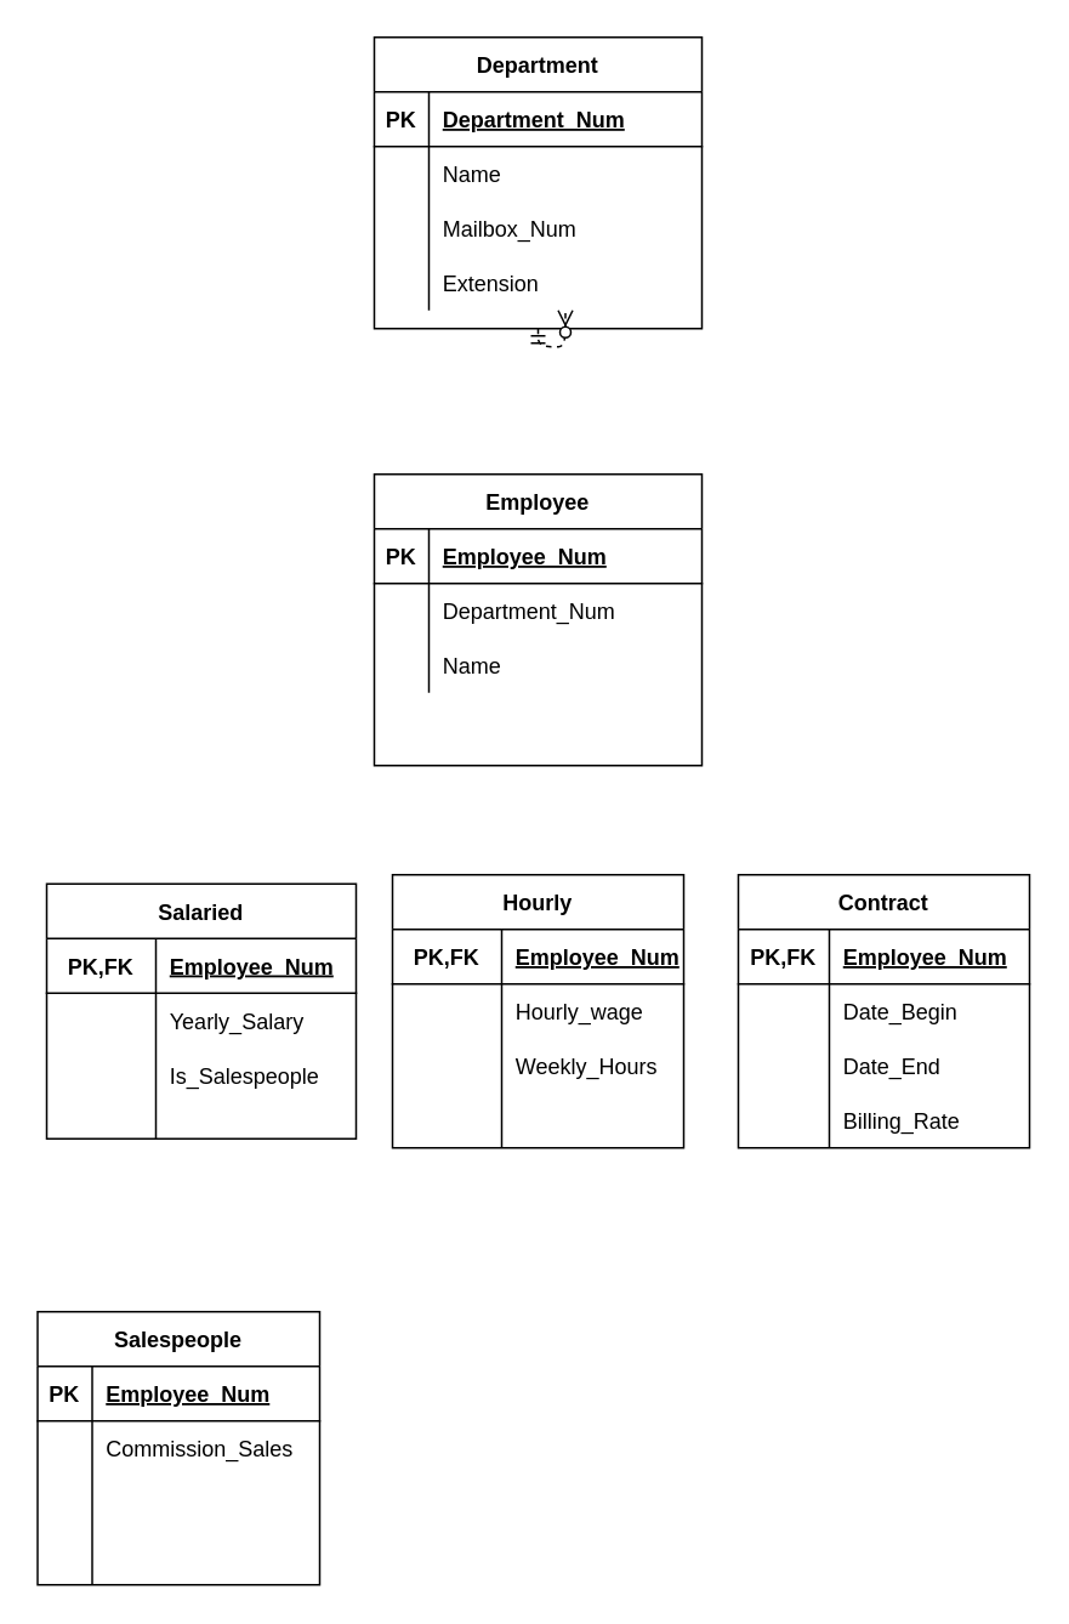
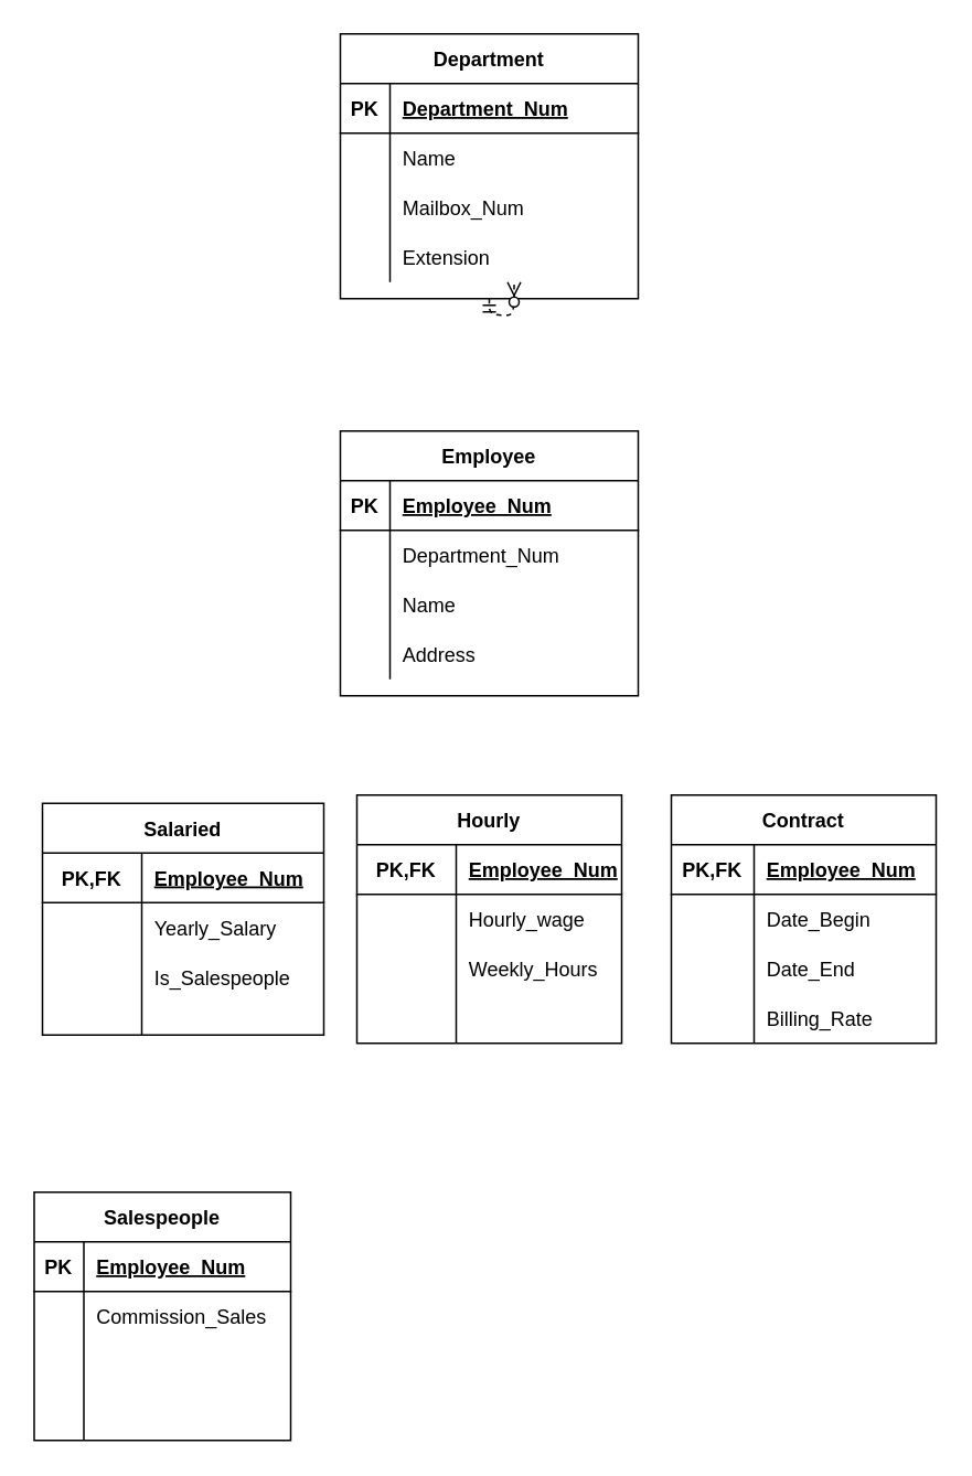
  <mxCell id="0" />
  <mxCell id="1" parent="0" />
  <mxCell id="2" value="Department" style="shape=table;startSize=30;container=1;collapsible=1;childLayout=tableLayout;fixedRows=1;rowLines=0;fontStyle=1;align=center;resizeLast=1;" vertex="1" parent="1"><mxGeometry x="205" y="20" width="180" height="160" as="geometry" /></mxCell>
  <mxCell id="3" value="" style="shape=partialRectangle;collapsible=0;dropTarget=0;pointerEvents=0;fillColor=none;top=0;left=0;bottom=1;right=0;points=[[0,0.5],[1,0.5]];portConstraint=eastwest;" vertex="1" parent="2"><mxGeometry y="30" width="180" height="30" as="geometry" /></mxCell>
  <mxCell id="4" value="PK" style="shape=partialRectangle;connectable=0;fillColor=none;top=0;left=0;bottom=0;right=0;fontStyle=1;overflow=hidden;" vertex="1" parent="3"><mxGeometry width="30" height="30" as="geometry" /></mxCell>
  <mxCell id="5" value="Department_Num" style="shape=partialRectangle;connectable=0;fillColor=none;top=0;left=0;bottom=0;right=0;align=left;spacingLeft=6;fontStyle=5;overflow=hidden;" vertex="1" parent="3"><mxGeometry x="30" width="150" height="30" as="geometry" /></mxCell>
  <mxCell id="6" value="" style="shape=partialRectangle;collapsible=0;dropTarget=0;pointerEvents=0;fillColor=none;top=0;left=0;bottom=0;right=0;points=[[0,0.5],[1,0.5]];portConstraint=eastwest;" vertex="1" parent="2"><mxGeometry y="60" width="180" height="30" as="geometry" /></mxCell>
  <mxCell id="7" value="" style="shape=partialRectangle;connectable=0;fillColor=none;top=0;left=0;bottom=0;right=0;editable=1;overflow=hidden;" vertex="1" parent="6"><mxGeometry width="30" height="30" as="geometry" /></mxCell>
  <mxCell id="8" value="Name" style="shape=partialRectangle;connectable=0;fillColor=none;top=0;left=0;bottom=0;right=0;align=left;spacingLeft=6;overflow=hidden;" vertex="1" parent="6"><mxGeometry x="30" width="150" height="30" as="geometry" /></mxCell>
  <mxCell id="9" value="" style="shape=partialRectangle;collapsible=0;dropTarget=0;pointerEvents=0;fillColor=none;top=0;left=0;bottom=0;right=0;points=[[0,0.5],[1,0.5]];portConstraint=eastwest;" vertex="1" parent="2"><mxGeometry y="90" width="180" height="30" as="geometry" /></mxCell>
  <mxCell id="10" value="" style="shape=partialRectangle;connectable=0;fillColor=none;top=0;left=0;bottom=0;right=0;editable=1;overflow=hidden;" vertex="1" parent="9"><mxGeometry width="30" height="30" as="geometry" /></mxCell>
  <mxCell id="11" value="Mailbox_Num" style="shape=partialRectangle;connectable=0;fillColor=none;top=0;left=0;bottom=0;right=0;align=left;spacingLeft=6;overflow=hidden;" vertex="1" parent="9"><mxGeometry x="30" width="150" height="30" as="geometry" /></mxCell>
  <mxCell id="12" value="" style="shape=partialRectangle;collapsible=0;dropTarget=0;pointerEvents=0;fillColor=none;top=0;left=0;bottom=0;right=0;points=[[0,0.5],[1,0.5]];portConstraint=eastwest;" vertex="1" parent="2"><mxGeometry y="120" width="180" height="30" as="geometry" /></mxCell>
  <mxCell id="13" value="" style="shape=partialRectangle;connectable=0;fillColor=none;top=0;left=0;bottom=0;right=0;editable=1;overflow=hidden;" vertex="1" parent="12"><mxGeometry width="30" height="30" as="geometry" /></mxCell>
  <mxCell id="14" value="Extension" style="shape=partialRectangle;connectable=0;fillColor=none;top=0;left=0;bottom=0;right=0;align=left;spacingLeft=6;overflow=hidden;" vertex="1" parent="12"><mxGeometry x="30" width="150" height="30" as="geometry" /></mxCell>
  <mxCell id="15" value="Employee" style="shape=table;startSize=30;container=1;collapsible=1;childLayout=tableLayout;fixedRows=1;rowLines=0;fontStyle=1;align=center;resizeLast=1;" vertex="1" parent="1"><mxGeometry x="205" y="260" width="180" height="160" as="geometry" /></mxCell>
  <mxCell id="16" value="" style="shape=partialRectangle;collapsible=0;dropTarget=0;pointerEvents=0;fillColor=none;top=0;left=0;bottom=1;right=0;points=[[0,0.5],[1,0.5]];portConstraint=eastwest;" vertex="1" parent="15"><mxGeometry y="30" width="180" height="30" as="geometry" /></mxCell>
  <mxCell id="17" value="PK" style="shape=partialRectangle;connectable=0;fillColor=none;top=0;left=0;bottom=0;right=0;fontStyle=1;overflow=hidden;" vertex="1" parent="16"><mxGeometry width="30" height="30" as="geometry" /></mxCell>
  <mxCell id="18" value="Employee_Num" style="shape=partialRectangle;connectable=0;fillColor=none;top=0;left=0;bottom=0;right=0;align=left;spacingLeft=6;fontStyle=5;overflow=hidden;" vertex="1" parent="16"><mxGeometry x="30" width="150" height="30" as="geometry" /></mxCell>
  <mxCell id="19" value="" style="shape=partialRectangle;collapsible=0;dropTarget=0;pointerEvents=0;fillColor=none;top=0;left=0;bottom=0;right=0;points=[[0,0.5],[1,0.5]];portConstraint=eastwest;" vertex="1" parent="15"><mxGeometry y="60" width="180" height="30" as="geometry" /></mxCell>
  <mxCell id="20" value="" style="shape=partialRectangle;connectable=0;fillColor=none;top=0;left=0;bottom=0;right=0;editable=1;overflow=hidden;" vertex="1" parent="19"><mxGeometry width="30" height="30" as="geometry" /></mxCell>
  <mxCell id="21" value="Department_Num" style="shape=partialRectangle;connectable=0;fillColor=none;top=0;left=0;bottom=0;right=0;align=left;spacingLeft=6;overflow=hidden;" vertex="1" parent="19"><mxGeometry x="30" width="150" height="30" as="geometry" /></mxCell>
  <mxCell id="22" value="" style="shape=partialRectangle;collapsible=0;dropTarget=0;pointerEvents=0;fillColor=none;top=0;left=0;bottom=0;right=0;points=[[0,0.5],[1,0.5]];portConstraint=eastwest;" vertex="1" parent="15"><mxGeometry y="90" width="180" height="30" as="geometry" /></mxCell>
  <mxCell id="23" value="" style="shape=partialRectangle;connectable=0;fillColor=none;top=0;left=0;bottom=0;right=0;editable=1;overflow=hidden;" vertex="1" parent="22"><mxGeometry width="30" height="30" as="geometry" /></mxCell>
  <mxCell id="24" value="Name" style="shape=partialRectangle;connectable=0;fillColor=none;top=0;left=0;bottom=0;right=0;align=left;spacingLeft=6;overflow=hidden;" vertex="1" parent="22"><mxGeometry x="30" width="150" height="30" as="geometry" /></mxCell>
  <mxCell id="25" value="" style="shape=partialRectangle;collapsible=0;dropTarget=0;pointerEvents=0;fillColor=none;top=0;left=0;bottom=0;right=0;points=[[0,0.5],[1,0.5]];portConstraint=eastwest;" vertex="1" parent="15"><mxGeometry y="120" width="180" height="30" as="geometry" /></mxCell>
  <mxCell id="26" value="" style="shape=partialRectangle;connectable=0;fillColor=none;top=0;left=0;bottom=0;right=0;editable=1;overflow=hidden;" vertex="1" parent="25"><mxGeometry width="30" height="30" as="geometry" /></mxCell>
+ <mxCell id="27" value="Address" style="shape=partialRectangle;connectable=0;fillColor=none;top=0;left=0;bottom=0;right=0;align=left;spacingLeft=6;overflow=hidden;" vertex="1" parent="25"><mxGeometry x="30" width="150" height="30" as="geometry" /></mxCell>
  <mxCell id="28" value="" style="edgeStyle=orthogonalEdgeStyle;fontSize=12;html=1;endArrow=ERzeroToMany;startArrow=ERmandOne;exitX=0.5;exitY=1;exitDx=0;exitDy=0;dashed=1;" edge="1" parent="1" source="2" target="14"><mxGeometry width="100" height="100" relative="1" as="geometry"><mxPoint x="255" y="590" as="sourcePoint" /><mxPoint x="355" y="490" as="targetPoint" /></mxGeometry></mxCell>
  <mxCell id="29" value="Salaried" style="shape=table;startSize=30;container=1;collapsible=1;childLayout=tableLayout;fixedRows=1;rowLines=0;fontStyle=1;align=center;resizeLast=1;" vertex="1" parent="1"><mxGeometry x="25" y="485" width="170" height="140" as="geometry" /></mxCell>
  <mxCell id="30" value="" style="shape=partialRectangle;collapsible=0;dropTarget=0;pointerEvents=0;fillColor=none;top=0;left=0;bottom=1;right=0;points=[[0,0.5],[1,0.5]];portConstraint=eastwest;" vertex="1" parent="29"><mxGeometry y="30" width="170" height="30" as="geometry" /></mxCell>
  <mxCell id="31" value="PK,FK" style="shape=partialRectangle;connectable=0;fillColor=none;top=0;left=0;bottom=0;right=0;fontStyle=1;overflow=hidden;" vertex="1" parent="30"><mxGeometry width="60" height="30" as="geometry" /></mxCell>
  <mxCell id="32" value="Employee_Num" style="shape=partialRectangle;connectable=0;fillColor=none;top=0;left=0;bottom=0;right=0;align=left;spacingLeft=6;fontStyle=5;overflow=hidden;" vertex="1" parent="30"><mxGeometry x="60" width="110" height="30" as="geometry" /></mxCell>
  <mxCell id="33" value="" style="shape=partialRectangle;collapsible=0;dropTarget=0;pointerEvents=0;fillColor=none;top=0;left=0;bottom=0;right=0;points=[[0,0.5],[1,0.5]];portConstraint=eastwest;" vertex="1" parent="29"><mxGeometry y="60" width="170" height="30" as="geometry" /></mxCell>
  <mxCell id="34" value="" style="shape=partialRectangle;connectable=0;fillColor=none;top=0;left=0;bottom=0;right=0;editable=1;overflow=hidden;" vertex="1" parent="33"><mxGeometry width="60" height="30" as="geometry" /></mxCell>
  <mxCell id="35" value="Yearly_Salary" style="shape=partialRectangle;connectable=0;fillColor=none;top=0;left=0;bottom=0;right=0;align=left;spacingLeft=6;overflow=hidden;" vertex="1" parent="33"><mxGeometry x="60" width="110" height="30" as="geometry" /></mxCell>
  <mxCell id="36" value="" style="shape=partialRectangle;collapsible=0;dropTarget=0;pointerEvents=0;fillColor=none;top=0;left=0;bottom=0;right=0;points=[[0,0.5],[1,0.5]];portConstraint=eastwest;" vertex="1" parent="29"><mxGeometry y="90" width="170" height="30" as="geometry" /></mxCell>
  <mxCell id="37" value="" style="shape=partialRectangle;connectable=0;fillColor=none;top=0;left=0;bottom=0;right=0;editable=1;overflow=hidden;" vertex="1" parent="36"><mxGeometry width="60" height="30" as="geometry" /></mxCell>
  <mxCell id="38" value="Is_Salespeople" style="shape=partialRectangle;connectable=0;fillColor=none;top=0;left=0;bottom=0;right=0;align=left;spacingLeft=6;overflow=hidden;" vertex="1" parent="36"><mxGeometry x="60" width="110" height="30" as="geometry" /></mxCell>
  <mxCell id="39" value="" style="shape=partialRectangle;collapsible=0;dropTarget=0;pointerEvents=0;fillColor=none;top=0;left=0;bottom=0;right=0;points=[[0,0.5],[1,0.5]];portConstraint=eastwest;" vertex="1" parent="29"><mxGeometry y="120" width="170" height="20" as="geometry" /></mxCell>
  <mxCell id="40" value="" style="shape=partialRectangle;connectable=0;fillColor=none;top=0;left=0;bottom=0;right=0;editable=1;overflow=hidden;" vertex="1" parent="39"><mxGeometry width="60" height="20" as="geometry" /></mxCell>
  <mxCell id="41" value="" style="shape=partialRectangle;connectable=0;fillColor=none;top=0;left=0;bottom=0;right=0;align=left;spacingLeft=6;overflow=hidden;" vertex="1" parent="39"><mxGeometry x="60" width="110" height="20" as="geometry" /></mxCell>
  <mxCell id="42" value="Hourly" style="shape=table;startSize=30;container=1;collapsible=1;childLayout=tableLayout;fixedRows=1;rowLines=0;fontStyle=1;align=center;resizeLast=1;" vertex="1" parent="1"><mxGeometry x="215" y="480" width="160" height="150" as="geometry" /></mxCell>
  <mxCell id="43" value="" style="shape=partialRectangle;collapsible=0;dropTarget=0;pointerEvents=0;fillColor=none;top=0;left=0;bottom=1;right=0;points=[[0,0.5],[1,0.5]];portConstraint=eastwest;" vertex="1" parent="42"><mxGeometry y="30" width="160" height="30" as="geometry" /></mxCell>
  <mxCell id="44" value="PK,FK" style="shape=partialRectangle;connectable=0;fillColor=none;top=0;left=0;bottom=0;right=0;fontStyle=1;overflow=hidden;" vertex="1" parent="43"><mxGeometry width="60" height="30" as="geometry" /></mxCell>
  <mxCell id="45" value="Employee_Num" style="shape=partialRectangle;connectable=0;fillColor=none;top=0;left=0;bottom=0;right=0;align=left;spacingLeft=6;fontStyle=5;overflow=hidden;" vertex="1" parent="43"><mxGeometry x="60" width="100" height="30" as="geometry" /></mxCell>
  <mxCell id="46" value="" style="shape=partialRectangle;collapsible=0;dropTarget=0;pointerEvents=0;fillColor=none;top=0;left=0;bottom=0;right=0;points=[[0,0.5],[1,0.5]];portConstraint=eastwest;" vertex="1" parent="42"><mxGeometry y="60" width="160" height="30" as="geometry" /></mxCell>
  <mxCell id="47" value="" style="shape=partialRectangle;connectable=0;fillColor=none;top=0;left=0;bottom=0;right=0;editable=1;overflow=hidden;" vertex="1" parent="46"><mxGeometry width="60" height="30" as="geometry" /></mxCell>
  <mxCell id="48" value="Hourly_wage" style="shape=partialRectangle;connectable=0;fillColor=none;top=0;left=0;bottom=0;right=0;align=left;spacingLeft=6;overflow=hidden;" vertex="1" parent="46"><mxGeometry x="60" width="100" height="30" as="geometry" /></mxCell>
  <mxCell id="49" value="" style="shape=partialRectangle;collapsible=0;dropTarget=0;pointerEvents=0;fillColor=none;top=0;left=0;bottom=0;right=0;points=[[0,0.5],[1,0.5]];portConstraint=eastwest;" vertex="1" parent="42"><mxGeometry y="90" width="160" height="30" as="geometry" /></mxCell>
  <mxCell id="50" value="" style="shape=partialRectangle;connectable=0;fillColor=none;top=0;left=0;bottom=0;right=0;editable=1;overflow=hidden;" vertex="1" parent="49"><mxGeometry width="60" height="30" as="geometry" /></mxCell>
  <mxCell id="51" value="Weekly_Hours" style="shape=partialRectangle;connectable=0;fillColor=none;top=0;left=0;bottom=0;right=0;align=left;spacingLeft=6;overflow=hidden;" vertex="1" parent="49"><mxGeometry x="60" width="100" height="30" as="geometry" /></mxCell>
  <mxCell id="52" value="" style="shape=partialRectangle;collapsible=0;dropTarget=0;pointerEvents=0;fillColor=none;top=0;left=0;bottom=0;right=0;points=[[0,0.5],[1,0.5]];portConstraint=eastwest;" vertex="1" parent="42"><mxGeometry y="120" width="160" height="30" as="geometry" /></mxCell>
  <mxCell id="53" value="" style="shape=partialRectangle;connectable=0;fillColor=none;top=0;left=0;bottom=0;right=0;editable=1;overflow=hidden;" vertex="1" parent="52"><mxGeometry width="60" height="30" as="geometry" /></mxCell>
  <mxCell id="54" value="" style="shape=partialRectangle;connectable=0;fillColor=none;top=0;left=0;bottom=0;right=0;align=left;spacingLeft=6;overflow=hidden;" vertex="1" parent="52"><mxGeometry x="60" width="100" height="30" as="geometry" /></mxCell>
  <mxCell id="55" value="Contract" style="shape=table;startSize=30;container=1;collapsible=1;childLayout=tableLayout;fixedRows=1;rowLines=0;fontStyle=1;align=center;resizeLast=1;" vertex="1" parent="1"><mxGeometry x="405" y="480" width="160" height="150" as="geometry" /></mxCell>
  <mxCell id="56" value="" style="shape=partialRectangle;collapsible=0;dropTarget=0;pointerEvents=0;fillColor=none;top=0;left=0;bottom=1;right=0;points=[[0,0.5],[1,0.5]];portConstraint=eastwest;" vertex="1" parent="55"><mxGeometry y="30" width="160" height="30" as="geometry" /></mxCell>
  <mxCell id="57" value="PK,FK" style="shape=partialRectangle;connectable=0;fillColor=none;top=0;left=0;bottom=0;right=0;fontStyle=1;overflow=hidden;" vertex="1" parent="56"><mxGeometry width="50" height="30" as="geometry" /></mxCell>
  <mxCell id="58" value="Employee_Num" style="shape=partialRectangle;connectable=0;fillColor=none;top=0;left=0;bottom=0;right=0;align=left;spacingLeft=6;fontStyle=5;overflow=hidden;" vertex="1" parent="56"><mxGeometry x="50" width="110" height="30" as="geometry" /></mxCell>
  <mxCell id="59" value="" style="shape=partialRectangle;collapsible=0;dropTarget=0;pointerEvents=0;fillColor=none;top=0;left=0;bottom=0;right=0;points=[[0,0.5],[1,0.5]];portConstraint=eastwest;" vertex="1" parent="55"><mxGeometry y="60" width="160" height="30" as="geometry" /></mxCell>
  <mxCell id="60" value="" style="shape=partialRectangle;connectable=0;fillColor=none;top=0;left=0;bottom=0;right=0;editable=1;overflow=hidden;" vertex="1" parent="59"><mxGeometry width="50" height="30" as="geometry" /></mxCell>
  <mxCell id="61" value="Date_Begin" style="shape=partialRectangle;connectable=0;fillColor=none;top=0;left=0;bottom=0;right=0;align=left;spacingLeft=6;overflow=hidden;" vertex="1" parent="59"><mxGeometry x="50" width="110" height="30" as="geometry" /></mxCell>
  <mxCell id="62" value="" style="shape=partialRectangle;collapsible=0;dropTarget=0;pointerEvents=0;fillColor=none;top=0;left=0;bottom=0;right=0;points=[[0,0.5],[1,0.5]];portConstraint=eastwest;" vertex="1" parent="55"><mxGeometry y="90" width="160" height="30" as="geometry" /></mxCell>
  <mxCell id="63" value="" style="shape=partialRectangle;connectable=0;fillColor=none;top=0;left=0;bottom=0;right=0;editable=1;overflow=hidden;" vertex="1" parent="62"><mxGeometry width="50" height="30" as="geometry" /></mxCell>
  <mxCell id="64" value="Date_End" style="shape=partialRectangle;connectable=0;fillColor=none;top=0;left=0;bottom=0;right=0;align=left;spacingLeft=6;overflow=hidden;" vertex="1" parent="62"><mxGeometry x="50" width="110" height="30" as="geometry" /></mxCell>
  <mxCell id="65" value="" style="shape=partialRectangle;collapsible=0;dropTarget=0;pointerEvents=0;fillColor=none;top=0;left=0;bottom=0;right=0;points=[[0,0.5],[1,0.5]];portConstraint=eastwest;" vertex="1" parent="55"><mxGeometry y="120" width="160" height="30" as="geometry" /></mxCell>
  <mxCell id="66" value="" style="shape=partialRectangle;connectable=0;fillColor=none;top=0;left=0;bottom=0;right=0;editable=1;overflow=hidden;" vertex="1" parent="65"><mxGeometry width="50" height="30" as="geometry" /></mxCell>
  <mxCell id="67" value="Billing_Rate" style="shape=partialRectangle;connectable=0;fillColor=none;top=0;left=0;bottom=0;right=0;align=left;spacingLeft=6;overflow=hidden;" vertex="1" parent="65"><mxGeometry x="50" width="110" height="30" as="geometry" /></mxCell>
  <mxCell id="68" value="Salespeople" style="shape=table;startSize=30;container=1;collapsible=1;childLayout=tableLayout;fixedRows=1;rowLines=0;fontStyle=1;align=center;resizeLast=1;" vertex="1" parent="1"><mxGeometry x="20" y="720" width="155" height="150" as="geometry" /></mxCell>
  <mxCell id="69" value="" style="shape=partialRectangle;collapsible=0;dropTarget=0;pointerEvents=0;fillColor=none;top=0;left=0;bottom=1;right=0;points=[[0,0.5],[1,0.5]];portConstraint=eastwest;" vertex="1" parent="68"><mxGeometry y="30" width="155" height="30" as="geometry" /></mxCell>
  <mxCell id="70" value="PK" style="shape=partialRectangle;connectable=0;fillColor=none;top=0;left=0;bottom=0;right=0;fontStyle=1;overflow=hidden;" vertex="1" parent="69"><mxGeometry width="30" height="30" as="geometry" /></mxCell>
  <mxCell id="71" value="Employee_Num" style="shape=partialRectangle;connectable=0;fillColor=none;top=0;left=0;bottom=0;right=0;align=left;spacingLeft=6;fontStyle=5;overflow=hidden;" vertex="1" parent="69"><mxGeometry x="30" width="125" height="30" as="geometry" /></mxCell>
  <mxCell id="72" value="" style="shape=partialRectangle;collapsible=0;dropTarget=0;pointerEvents=0;fillColor=none;top=0;left=0;bottom=0;right=0;points=[[0,0.5],[1,0.5]];portConstraint=eastwest;" vertex="1" parent="68"><mxGeometry y="60" width="155" height="30" as="geometry" /></mxCell>
  <mxCell id="73" value="" style="shape=partialRectangle;connectable=0;fillColor=none;top=0;left=0;bottom=0;right=0;editable=1;overflow=hidden;" vertex="1" parent="72"><mxGeometry width="30" height="30" as="geometry" /></mxCell>
  <mxCell id="74" value="Commission_Sales" style="shape=partialRectangle;connectable=0;fillColor=none;top=0;left=0;bottom=0;right=0;align=left;spacingLeft=6;overflow=hidden;" vertex="1" parent="72"><mxGeometry x="30" width="125" height="30" as="geometry" /></mxCell>
  <mxCell id="75" value="" style="shape=partialRectangle;collapsible=0;dropTarget=0;pointerEvents=0;fillColor=none;top=0;left=0;bottom=0;right=0;points=[[0,0.5],[1,0.5]];portConstraint=eastwest;" vertex="1" parent="68"><mxGeometry y="90" width="155" height="30" as="geometry" /></mxCell>
  <mxCell id="76" value="" style="shape=partialRectangle;connectable=0;fillColor=none;top=0;left=0;bottom=0;right=0;editable=1;overflow=hidden;" vertex="1" parent="75"><mxGeometry width="30" height="30" as="geometry" /></mxCell>
  <mxCell id="77" value="" style="shape=partialRectangle;collapsible=0;dropTarget=0;pointerEvents=0;fillColor=none;top=0;left=0;bottom=0;right=0;points=[[0,0.5],[1,0.5]];portConstraint=eastwest;" vertex="1" parent="68"><mxGeometry y="120" width="155" height="30" as="geometry" /></mxCell>
  <mxCell id="78" value="" style="shape=partialRectangle;connectable=0;fillColor=none;top=0;left=0;bottom=0;right=0;editable=1;overflow=hidden;" vertex="1" parent="77"><mxGeometry width="30" height="30" as="geometry" /></mxCell>
  <mxCell id="79" value="" style="shape=partialRectangle;connectable=0;fillColor=none;top=0;left=0;bottom=0;right=0;align=left;spacingLeft=6;overflow=hidden;" vertex="1" parent="77"><mxGeometry x="30" width="125" height="30" as="geometry" /></mxCell>
